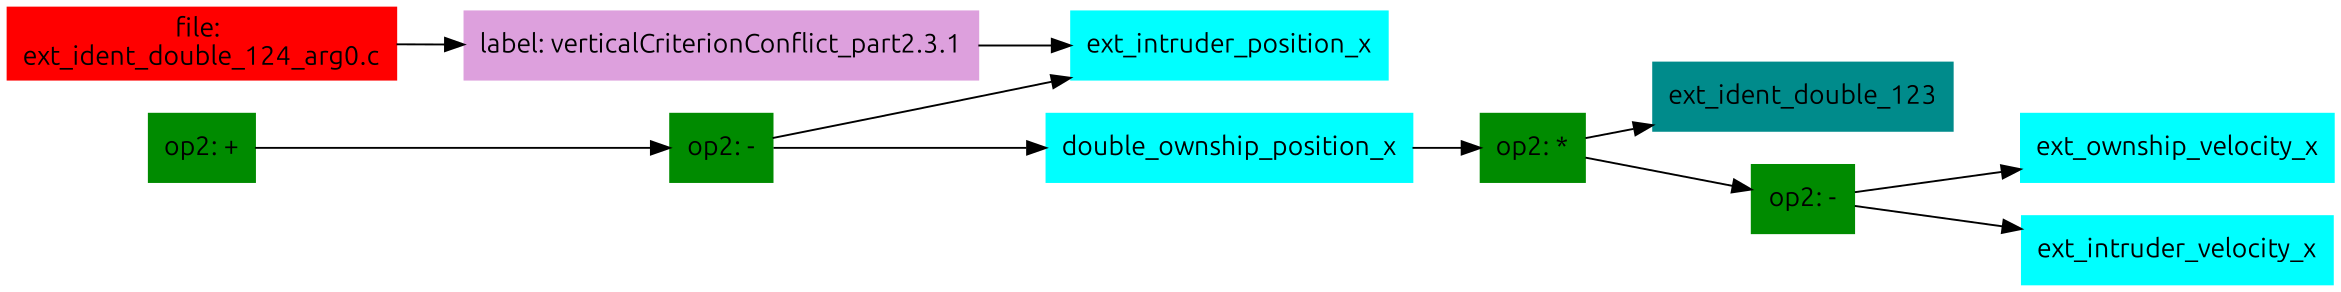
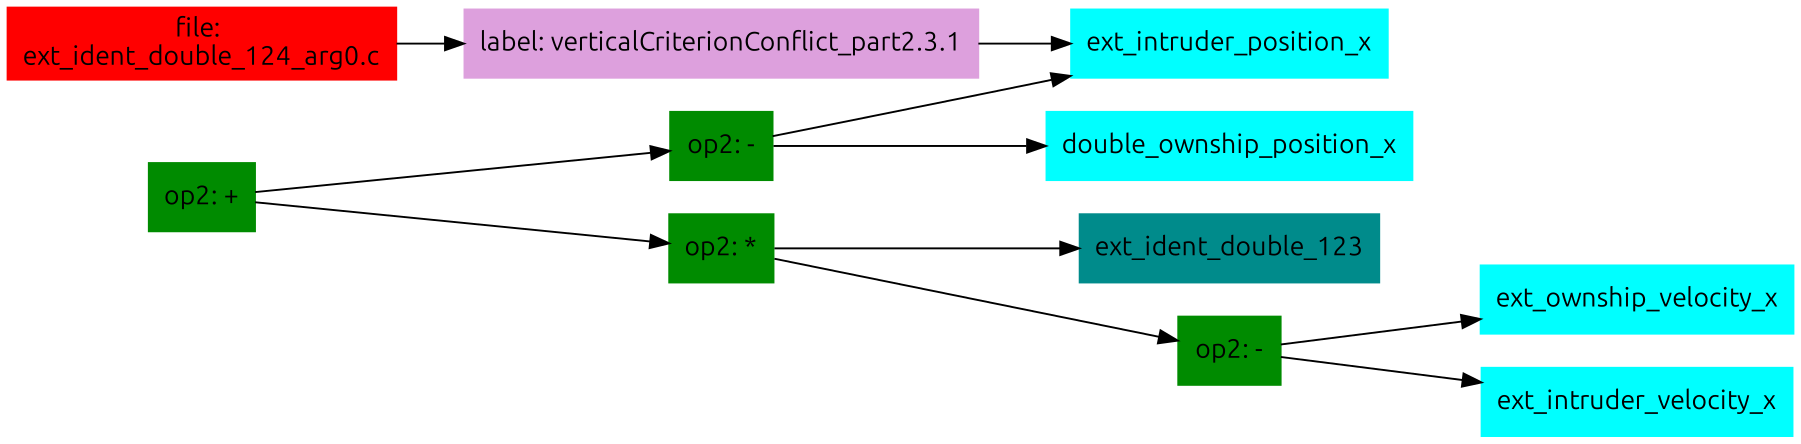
  digraph {
    fontname=Ubuntu
    rankdir=LR
    node [color=cyan1 fontname=Ubuntu shape=box style=filled]
    edge [fontname=Ubuntu]
    n1 [color=red label="file: \next_ident_double_124_arg0.c"]
    n2 [color=plum label="label: verticalCriterionConflict_part2.3.1"]
    n3 [label=ext_intruder_position_x]
    n4 [color=green4 label="op2: +"]
    n5 [color=green4 label="op2: -"]
    n6 [color=green4 label="op2: *"]
    n7 [label=double_ownship_position_x]
    n8 [color=cyan4 label=ext_ident_double_123]
    n9 [color=green4 label="op2: -"]
    n10 [label=ext_ownship_velocity_x]
    n11 [label=ext_intruder_velocity_x]
    n1 -> n2
    n2 -> n3
    n4 -> n5
-   n7 -> n6
+   n4 -> n6
    n5 -> n3
    n5 -> n7
    n6 -> n8
    n6 -> n9
    n9 -> n10
    n9 -> n11
  }
